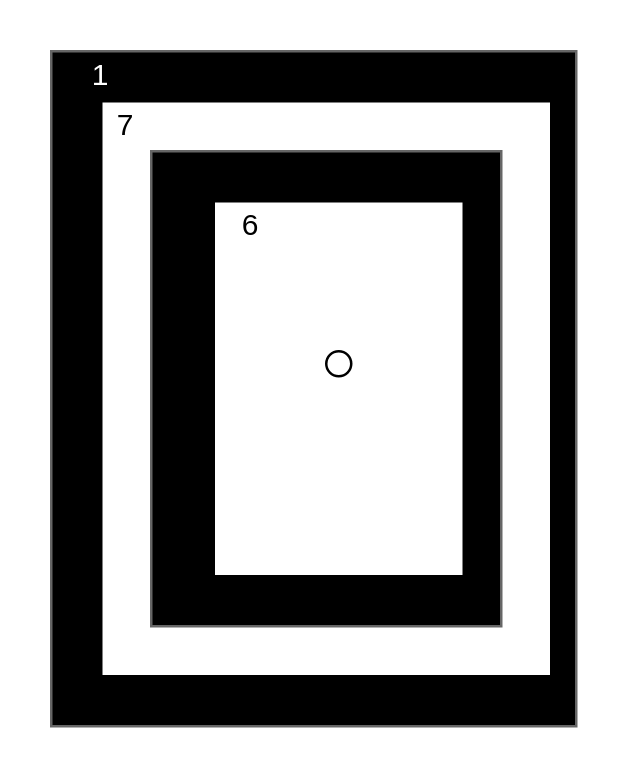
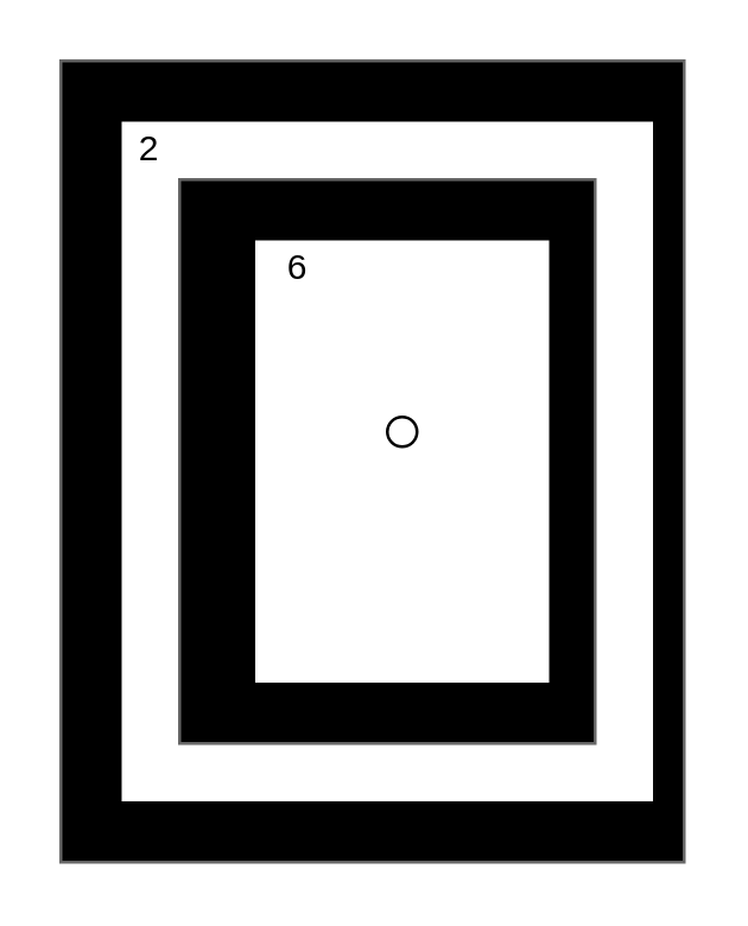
  <mxCell id="0" />
  <mxCell id="1" parent="0" />
  <mxCell id="2" value="" style="rounded=0;whiteSpace=wrap;html=1;strokeColor=#666666;fontColor=#333333;fillColor=#000000;" vertex="1" parent="1"><mxGeometry x="20" y="20" width="210" height="270" as="geometry" /></mxCell>
  <mxCell id="3" value="" style="rounded=0;whiteSpace=wrap;html=1;fillColor=#FFFFFF;" vertex="1" parent="1"><mxGeometry x="40" y="40" width="180" height="230" as="geometry" /></mxCell>
  <mxCell id="4" value="" style="rounded=0;whiteSpace=wrap;html=1;strokeColor=#666666;fontColor=#333333;fillColor=#000000;" vertex="1" parent="1"><mxGeometry x="60" y="60" width="140" height="190" as="geometry" /></mxCell>
  <mxCell id="5" value="" style="rounded=0;whiteSpace=wrap;html=1;fillColor=#FFFFFF;" vertex="1" parent="1"><mxGeometry x="85" y="80" width="100" height="150" as="geometry" /></mxCell>
- <mxCell id="6" value="7" style="text;html=1;strokeColor=none;fillColor=none;align=center;verticalAlign=middle;whiteSpace=wrap;rounded=0;" vertex="1" parent="1"><mxGeometry x="30" y="40" width="40" height="20" as="geometry" /></mxCell>
+ <mxCell id="6" value="2" style="text;html=1;strokeColor=none;fillColor=none;align=center;verticalAlign=middle;whiteSpace=wrap;rounded=0;" vertex="1" parent="1"><mxGeometry x="30" y="40" width="40" height="20" as="geometry" /></mxCell>
  <mxCell id="7" value="6" style="text;html=1;strokeColor=none;fillColor=none;align=center;verticalAlign=middle;whiteSpace=wrap;rounded=0;" vertex="1" parent="1"><mxGeometry x="80" y="80" width="40" height="20" as="geometry" /></mxCell>
- <mxCell id="8" value="&lt;font color=&quot;#FFFFFF&quot;&gt;1&lt;/font&gt;" style="text;html=1;align=center;verticalAlign=middle;whiteSpace=wrap;rounded=0;" vertex="1" parent="1"><mxGeometry x="20" y="20" width="40" height="20" as="geometry" /></mxCell>
  <mxCell id="9" value="" style="ellipse;whiteSpace=wrap;html=1;strokeColor=#000000;fillColor=#FFFFFF;" vertex="1" parent="1"><mxGeometry x="130" y="140" width="10" height="10" as="geometry" /></mxCell>
